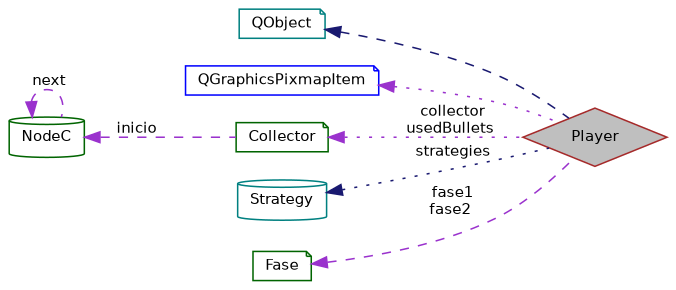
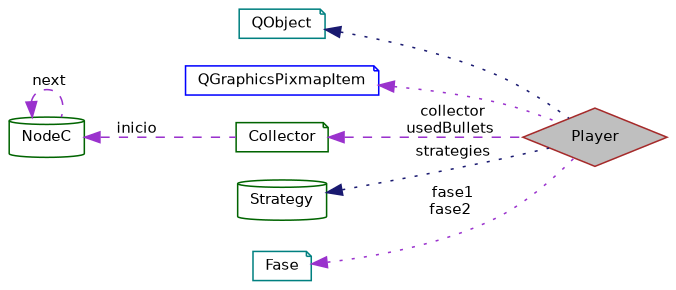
  digraph {
    rankdir=LR
    node [color=darkgreen fillcolor=white fontname=Helvetica fontsize=10 shape=note style=filled]
    edge [color=darkorchid3 dir=back fontname=Helvetica fontsize=10 labelfontname=Helvetica labelfontsize=10 style=dashed]
    n1 [color=brown fillcolor=grey75 fontcolor=black height=0.2 label=Player shape=diamond width=0.4]
    n2 [color=teal height=0.2 label=QObject width=0.4]
    n3 [color=blue height=0.2 label=QGraphicsPixmapItem width=0.4]
    n4 [height=0.2 label=Collector width=0.4]
    n5 [height=0.2 label=NodeC shape=cylinder width=0.4]
-   n6 [color=teal height=0.2 label=Strategy shape=cylinder width=0.4]
-   n7 [height=0.2 label=Fase width=0.4]
-   n2 -> n1 [color=midnightblue]
+   n6 [height=0.2 label=Strategy shape=cylinder width=0.4]
+   n7 [color=teal height=0.2 label=Fase width=0.4]
+   n2 -> n1 [color=midnightblue style=dotted]
    n3 -> n1 [style=dotted]
-   n4 -> n1 [label=" collector\nusedBullets" style=dotted]
+   n4 -> n1 [label=" collector\nusedBullets"]
    n5 -> n4 [label=" inicio"]
    n5 -> n5 [label=" next"]
    n6 -> n1 [color=midnightblue label=" strategies" style=dotted]
-   n7 -> n1 [label=" fase1\nfase2"]
+   n7 -> n1 [label=" fase1\nfase2" style=dotted]
  }
